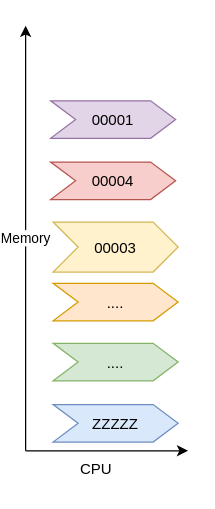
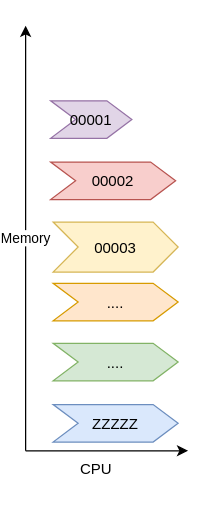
  <mxCell id="0" />
  <mxCell id="1" parent="0" />
  <mxCell id="2" value="Memory" style="endArrow=classic;html=1;" edge="1" parent="1"><mxGeometry width="50" height="50" relative="1" as="geometry"><mxPoint x="20" y="360" as="sourcePoint" /><mxPoint x="20" y="20" as="targetPoint" /></mxGeometry></mxCell>
  <mxCell id="3" value="" style="endArrow=classic;html=1;" edge="1" parent="1"><mxGeometry width="50" height="50" relative="1" as="geometry"><mxPoint x="20" y="360" as="sourcePoint" /><mxPoint x="150" y="360" as="targetPoint" /></mxGeometry></mxCell>
  <mxCell id="4" value="CPU" style="text;html=1;resizable=0;points=[];autosize=1;align=left;verticalAlign=top;spacingTop=-4;" vertex="1" parent="1"><mxGeometry x="62" y="365" width="40" height="20" as="geometry" /></mxCell>
- <mxCell id="5" value="00001" style="shape=step;perimeter=stepPerimeter;fixedSize=1;points=[];fillColor=#e1d5e7;strokeColor=#9673a6;" vertex="1" parent="1"><mxGeometry x="40" y="80" width="100" height="30" as="geometry" /></mxCell>
- <mxCell id="6" value="00004" style="shape=step;perimeter=stepPerimeter;fixedSize=1;points=[];fillColor=#f8cecc;strokeColor=#b85450;" vertex="1" parent="1"><mxGeometry x="40" y="129" width="100" height="30" as="geometry" /></mxCell>
+ <mxCell id="5" value="00001" style="shape=step;perimeter=stepPerimeter;fixedSize=1;points=[];fillColor=#e1d5e7;strokeColor=#9673a6;" vertex="1" parent="1"><mxGeometry x="40" y="80" width="65" height="30" as="geometry" /></mxCell>
+ <mxCell id="6" value="00002" style="shape=step;perimeter=stepPerimeter;fixedSize=1;points=[];fillColor=#f8cecc;strokeColor=#b85450;" vertex="1" parent="1"><mxGeometry x="40" y="129" width="100" height="30" as="geometry" /></mxCell>
  <mxCell id="7" value="00003" style="shape=step;perimeter=stepPerimeter;fixedSize=1;points=[];fillColor=#fff2cc;strokeColor=#d6b656;" vertex="1" parent="1"><mxGeometry x="42" y="177" width="100" height="40" as="geometry" /></mxCell>
  <mxCell id="8" value="...." style="shape=step;perimeter=stepPerimeter;fixedSize=1;points=[];fillColor=#ffe6cc;strokeColor=#d79b00;" vertex="1" parent="1"><mxGeometry x="42" y="226" width="100" height="30" as="geometry" /></mxCell>
  <mxCell id="9" value="ZZZZZ" style="shape=step;perimeter=stepPerimeter;fixedSize=1;points=[];fillColor=#dae8fc;strokeColor=#6c8ebf;" vertex="1" parent="1"><mxGeometry x="42" y="323" width="100" height="30" as="geometry" /></mxCell>
  <mxCell id="10" value="...." style="shape=step;perimeter=stepPerimeter;fixedSize=1;points=[];fillColor=#d5e8d4;strokeColor=#82b366;" vertex="1" parent="1"><mxGeometry x="42" y="274" width="100" height="30" as="geometry" /></mxCell>
